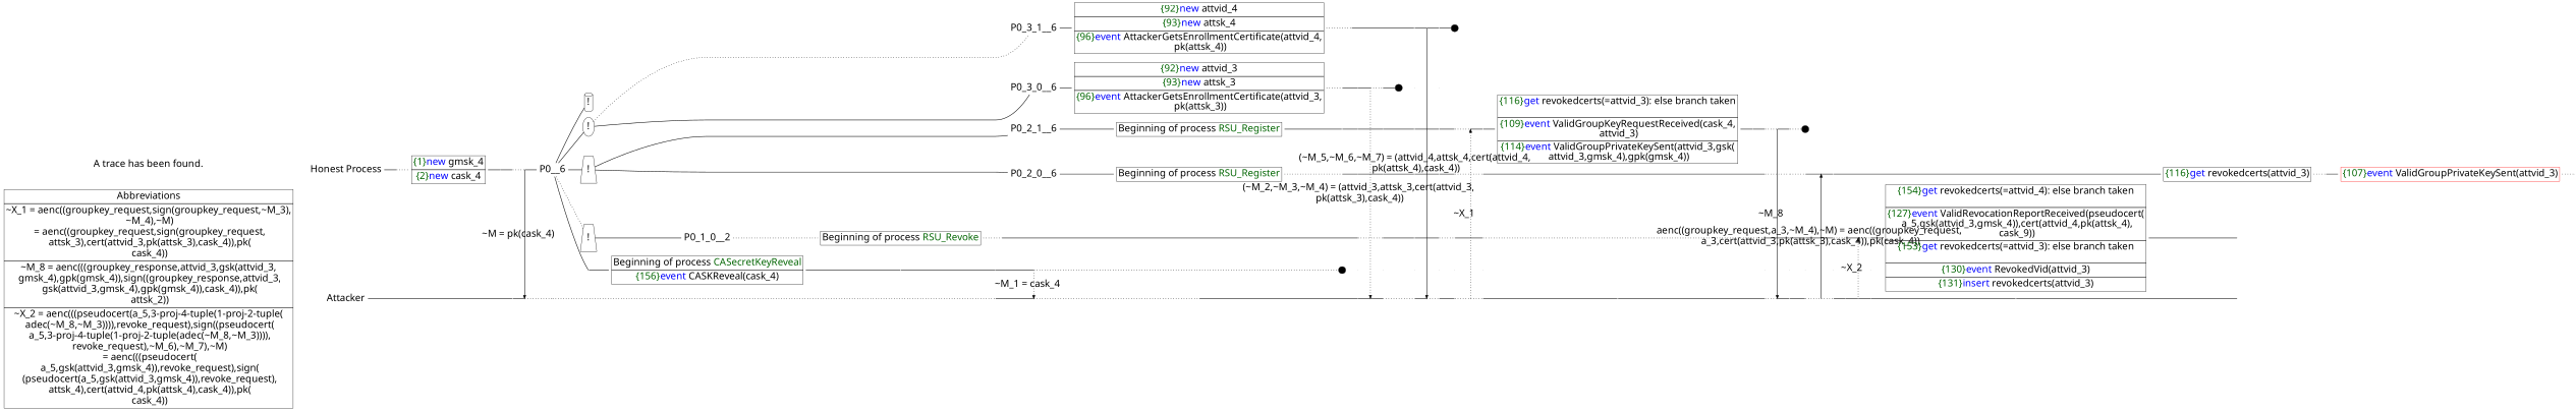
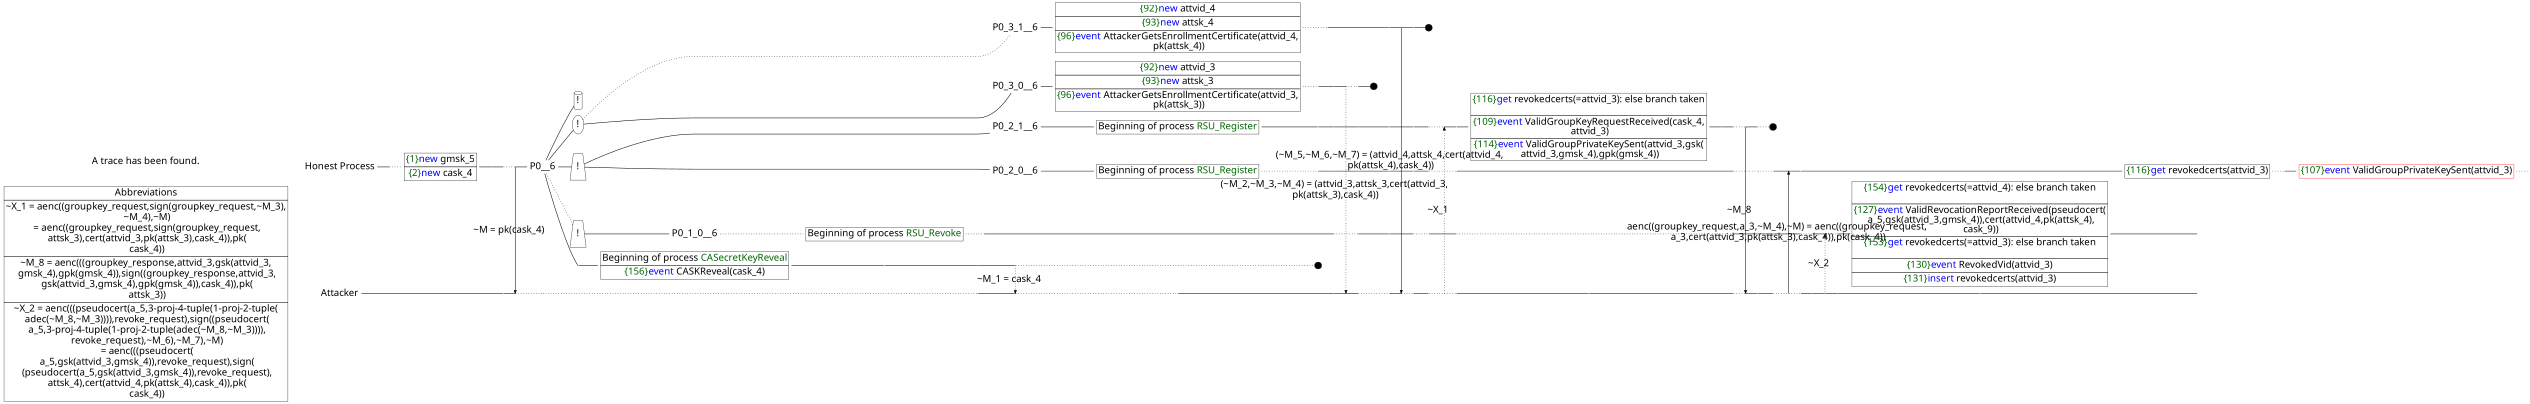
  digraph {
    fontname="Noto Sans"
    ordering=out
    rankdir=LR
    node [fontname="Noto Sans" fontsize=30 shape=point]
    edge [arrowhead=none fontname="Noto Sans" fontsize=30 penwidth=1.6 style=solid weight=100]
    n1 [height=0 label="Honest Process" shape=plaintext width=0]
    n2 [height=0 label=Attacker shape=plaintext width=0]
    P0__4 [height=0 width=0]
    P__1 [height=0 width=0]
    P0__5 [height=0 width=0]
    P__2 [height=0 width=0]
    P0__6 [fixedsize=false height=0 shape=none width=0]
    P__3 [height=0 width=0]
    n9 [height=0 label="!" shape=cylinder width=0]
    n10 [height=0 label="!" shape=ellipse width=0]
    n11 [height=0 label="!" shape=trapezium width=0]
    n12 [height=0 label="!" shape=trapezium width=0]
    P0_0__6 [height=0 width=0]
    P0_0__9 [height=0 width=0]
    P__4 [height=0 width=0]
    P0_0__10 [height=0 width=0]
    P__5 [height=0 width=0]
    P0_0__11 [height=0 width=0]
    P__6 [height=0 width=0]
    P0_2_1__6 [fixedsize=false height=0 shape=none width=0]
    P0_2_0__6 [fixedsize=false height=0 shape=none width=0]
    P0_3_1__6 [fixedsize=false height=0 shape=none width=0]
    P0_3_0__6 [fixedsize=false height=0 shape=none width=0]
    P0_3_0__9 [height=0 width=0]
    P0_2_1__9 [height=0 width=0]
    P0_2_0__9 [height=0 width=0]
    P0_1_0__9 [height=0 width=0]
    P0_0__13 [height=0 style=invisible width=0]
    P__7 [height=0 width=0]
    P0_3_0__10 [height=0 width=0]
    P__8 [height=0 width=0]
    P0_3_0__11 [height=0 width=0]
    P0_2_1__10 [height=0 width=0]
    P0_2_0__10 [height=0 width=0]
    P0_1_0__10 [height=0 width=0]
    P0_0__14 [height=0 style=invisible width=0]
    P__9 [height=0 width=0]
    P0_3_1__9 [height=0 width=0]
    P0_3_0__13 [height=0 style=invisible width=0]
    P0_2_1__11 [height=0 width=0]
    P0_2_0__11 [height=0 width=0]
    P0_1_0__11 [height=0 width=0]
    P0_0__15 [height=0 style=invisible width=0]
    P__10 [height=0 width=0]
    P0_3_1__10 [height=0 width=0]
    P__11 [height=0 width=0]
    P0_3_1__11 [height=0 width=0]
    P0_3_0__14 [height=0 style=invisible width=0]
    P0_2_1__12 [height=0 width=0]
    P0_2_0__12 [height=0 width=0]
    P0_1_0__12 [height=0 width=0]
    P0_0__16 [height=0 style=invisible width=0]
    P__12 [height=0 width=0]
    P0_2_1__13 [height=0 width=0]
    P0_2_0__13 [height=0 width=0]
    P0_1_0__13 [height=0 width=0]
    P0_0__17 [height=0 style=invisible width=0]
    P__13 [height=0 width=0]
    P0_2_1__14 [height=0 width=0]
    P__14 [height=0 width=0]
    P0_2_1__15 [height=0 width=0]
    P0_2_0__14 [height=0 width=0]
    P0_1_0__14 [height=0 width=0]
    P0_0__18 [height=0 style=invisible width=0]
    P__15 [height=0 width=0]
    n66 [height=0 label=<<TABLE BORDER="0" CELLBORDER="1" CELLSPACING="0" CELLPADDING="4"> <TR><TD><FONT COLOR="darkgreen">{116}</FONT><FONT COLOR="blue">get</FONT> revokedcerts(=attvid_3): else branch taken<br/> </TD></TR><TR><TD><FONT COLOR="darkgreen">{109}</FONT><FONT COLOR="blue">event</FONT> ValidGroupKeyRequestReceived(cask_4,<br/> attvid_3)</TD></TR><TR><TD><FONT COLOR="darkgreen">{114}</FONT><FONT COLOR="blue">event</FONT> ValidGroupPrivateKeySent(attvid_3,gsk(<br/> attvid_3,gmsk_4),gpk(gmsk_4))</TD></TR></TABLE>> shape=plaintext width=0]
    P__16 [height=0 width=0]
    P0_2_1__18 [height=0 width=0]
    P0_2_0__15 [height=0 width=0]
    P0_1_0__15 [height=0 width=0]
    P0_0__19 [height=0 style=invisible width=0]
    P__17 [height=0 width=0]
    P0_1_0__20 [height=0 width=0]
    P__24 [height=0 width=0]
    P0_2_1__19 [height=0 width=0]
    P__18 [height=0 width=0]
    P0_2_1__20 [height=0 width=0]
    P0_2_0__16 [height=0 width=0]
    P0_1_0__16 [height=0 width=0]
    P0_0__20 [height=0 style=invisible width=0]
    P__19 [height=0 width=0]
    P0_2_0__17 [height=0 width=0]
    P0_1_0__17 [height=0 width=0]
    P0_0__21 [height=0 style=invisible width=0]
    P__20 [height=0 width=0]
    P0_2_0__18 [height=0 width=0]
    P__21 [height=0 width=0]
    P0_2_0__19 [height=0 width=0]
    P0_1_0__18 [height=0 width=0]
    P0_0__22 [height=0 style=invisible width=0]
    P__22 [height=0 width=0]
    P0_1_0__19 [height=0 width=0]
    P0_0__23 [height=0 style=invisible width=0]
    P__23 [height=0 width=0]
    P0_1_0__21 [height=0 width=0]
    P0_0__24 [height=0 style=invisible width=0]
    P__25 [height=0 width=0]
    n98 [height=0 label=<<TABLE BORDER="0" CELLBORDER="1" CELLSPACING="0" CELLPADDING="4"> <TR><TD><FONT COLOR="darkgreen">{154}</FONT><FONT COLOR="blue">get</FONT> revokedcerts(=attvid_4): else branch taken<br/> </TD></TR><TR><TD><FONT COLOR="darkgreen">{127}</FONT><FONT COLOR="blue">event</FONT> ValidRevocationReportReceived(pseudocert(<br/> a_5,gsk(attvid_3,gmsk_4)),cert(attvid_4,pk(attsk_4),<br/> cask_9))</TD></TR><TR><TD><FONT COLOR="darkgreen">{153}</FONT><FONT COLOR="blue">get</FONT> revokedcerts(=attvid_3): else branch taken<br/> </TD></TR><TR><TD><FONT COLOR="darkgreen">{130}</FONT><FONT COLOR="blue">event</FONT> RevokedVid(attvid_3)</TD></TR><TR><TD><FONT COLOR="darkgreen">{131}</FONT><FONT COLOR="blue">insert </FONT>revokedcerts(attvid_3)</TD></TR></TABLE>> shape=plaintext width=0]
    P__26 [height=0 width=0]
    n100 [height=0 label=<<TABLE BORDER="0" CELLBORDER="1" CELLSPACING="0" CELLPADDING="4"> <TR><TD><FONT COLOR="darkgreen">{116}</FONT><FONT COLOR="blue">get </FONT>revokedcerts(attvid_3)</TD></TR></TABLE>> shape=plaintext width=0]
    P__27 [height=0 width=0]
    P0__1 [height=0 width=0]
-   P0_1_0__6 [fixedsize=false height=0 shape=none width=0 label=P0_1_0__2]
+   P0_1_0__6 [fixedsize=false height=0 shape=none width=0]
    n104 [height=0 label=<<TABLE BORDER="0" CELLBORDER="1" CELLSPACING="0" CELLPADDING="4"> <TR><TD>Beginning of process <FONT COLOR="darkgreen">CASecretKeyReveal</FONT></TD></TR><TR><TD><FONT COLOR="darkgreen">{156}</FONT><FONT COLOR="blue">event</FONT> CASKReveal(cask_4)</TD></TR></TABLE>> shape=plaintext width=0]
    P0_0__12 [height=0.3 width=0.3]
    n106 [height=0 label=<<TABLE BORDER="0" CELLBORDER="1" CELLSPACING="0" CELLPADDING="4"> <TR><TD>Beginning of process <FONT COLOR="darkgreen">RSU_Register</FONT></TD></TR></TABLE>> shape=plaintext width=0]
    n107 [height=0 label=<<TABLE BORDER="0" CELLBORDER="1" CELLSPACING="0" CELLPADDING="4"> <TR><TD>Beginning of process <FONT COLOR="darkgreen">RSU_Register</FONT></TD></TR></TABLE>> shape=plaintext width=0]
    n108 [height=0 label=<<TABLE BORDER="0" CELLBORDER="1" CELLSPACING="0" CELLPADDING="4"> <TR><TD><FONT COLOR="darkgreen">{92}</FONT><FONT COLOR="blue">new </FONT>attvid_4</TD></TR><TR><TD><FONT COLOR="darkgreen">{93}</FONT><FONT COLOR="blue">new </FONT>attsk_4</TD></TR><TR><TD><FONT COLOR="darkgreen">{96}</FONT><FONT COLOR="blue">event</FONT> AttackerGetsEnrollmentCertificate(attvid_4,<br/> pk(attsk_4))</TD></TR></TABLE>> shape=plaintext width=0]
    n109 [height=0 label=<<TABLE BORDER="0" CELLBORDER="1" CELLSPACING="0" CELLPADDING="4"> <TR><TD><FONT COLOR="darkgreen">{92}</FONT><FONT COLOR="blue">new </FONT>attvid_3</TD></TR><TR><TD><FONT COLOR="darkgreen">{93}</FONT><FONT COLOR="blue">new </FONT>attsk_3</TD></TR><TR><TD><FONT COLOR="darkgreen">{96}</FONT><FONT COLOR="blue">event</FONT> AttackerGetsEnrollmentCertificate(attvid_3,<br/> pk(attsk_3))</TD></TR></TABLE>> shape=plaintext width=0]
    P0_3_0__12 [height=0.3 width=0.3]
    P0_3_1__12 [height=0.3 width=0.3]
    P0_2_1__17 [height=0 width=0]
    P0_2_1__21 [height=0.3 width=0.3]
    P0_1_0__23 [height=0 width=0]
    P0_2_0__21 [height=0 width=0]
    n116 [height=0 label=<A trace has been found.<br/> > shape=plaintext width=0]
-   n117 [height=0 label=<<TABLE BORDER="0" CELLBORDER="1" CELLSPACING="0" CELLPADDING="4"> <TR><TD><FONT COLOR="darkgreen">{1}</FONT><FONT COLOR="blue">new </FONT>gmsk_4</TD></TR><TR><TD><FONT COLOR="darkgreen">{2}</FONT><FONT COLOR="blue">new </FONT>cask_4</TD></TR></TABLE>> shape=plaintext width=0]
+   n117 [height=0 label=<<TABLE BORDER="0" CELLBORDER="1" CELLSPACING="0" CELLPADDING="4"> <TR><TD><FONT COLOR="darkgreen">{1}</FONT><FONT COLOR="blue">new </FONT>gmsk_5</TD></TR><TR><TD><FONT COLOR="darkgreen">{2}</FONT><FONT COLOR="blue">new </FONT>cask_4</TD></TR></TABLE>> shape=plaintext width=0]
    P0__3 [height=0 width=0]
    n119 [height=0 label=<<TABLE BORDER="0" CELLBORDER="1" CELLSPACING="0" CELLPADDING="4"> <TR><TD>Beginning of process <FONT COLOR="darkgreen">RSU_Revoke</FONT></TD></TR></TABLE>> shape=plaintext width=0]
    P0_0__8 [height=0 width=0]
    P0_1_0__8 [height=0 width=0]
    P0_2_1__8 [height=0 width=0]
    P0_2_0__8 [height=0 width=0]
    P0_3_1__8 [height=0 width=0]
    P0_3_0__8 [height=0 width=0]
    n126 [color=red height=0 label=<<TABLE BORDER="0" CELLBORDER="1" CELLSPACING="0" CELLPADDING="4"> <TR><TD><FONT COLOR="darkgreen">{107}</FONT><FONT COLOR="blue">event</FONT> ValidGroupPrivateKeySent(attvid_3)</TD></TR></TABLE>> shape=plaintext width=0]
    P0_2_0__23 [height=0 width=0]
-   n128 [height=0 label=<<TABLE BORDER="0" CELLBORDER="1" CELLSPACING="0" CELLPADDING="4"><TR> <TD> Abbreviations </TD></TR><TR><TD>~X_1 = aenc((groupkey_request,sign(groupkey_request,~M_3),<br/> ~M_4),~M)<br/> = aenc((groupkey_request,sign(groupkey_request,<br/> attsk_3),cert(attvid_3,pk(attsk_3),cask_4)),pk(<br/> cask_4))</TD></TR><TR><TD>~M_8 = aenc(((groupkey_response,attvid_3,gsk(attvid_3,<br/> gmsk_4),gpk(gmsk_4)),sign((groupkey_response,attvid_3,<br/> gsk(attvid_3,gmsk_4),gpk(gmsk_4)),cask_4)),pk(<br/> attsk_2))</TD></TR><TR><TD>~X_2 = aenc(((pseudocert(a_5,3-proj-4-tuple(1-proj-2-tuple(<br/> adec(~M_8,~M_3)))),revoke_request),sign((pseudocert(<br/> a_5,3-proj-4-tuple(1-proj-2-tuple(adec(~M_8,~M_3)))),<br/> revoke_request),~M_6),~M_7),~M)<br/> = aenc(((pseudocert(<br/> a_5,gsk(attvid_3,gmsk_4)),revoke_request),sign(<br/> (pseudocert(a_5,gsk(attvid_3,gmsk_4)),revoke_request),<br/> attsk_4),cert(attvid_4,pk(attsk_4),cask_4)),pk(<br/> cask_4))</TD></TR></TABLE>> shape=plaintext width=0]
+   n128 [height=0 label=<<TABLE BORDER="0" CELLBORDER="1" CELLSPACING="0" CELLPADDING="4"><TR> <TD> Abbreviations </TD></TR><TR><TD>~X_1 = aenc((groupkey_request,sign(groupkey_request,~M_3),<br/> ~M_4),~M)<br/> = aenc((groupkey_request,sign(groupkey_request,<br/> attsk_3),cert(attvid_3,pk(attsk_3),cask_4)),pk(<br/> cask_4))</TD></TR><TR><TD>~M_8 = aenc(((groupkey_response,attvid_3,gsk(attvid_3,<br/> gmsk_4),gpk(gmsk_4)),sign((groupkey_response,attvid_3,<br/> gsk(attvid_3,gmsk_4),gpk(gmsk_4)),cask_4)),pk(<br/> attsk_3))</TD></TR><TR><TD>~X_2 = aenc(((pseudocert(a_5,3-proj-4-tuple(1-proj-2-tuple(<br/> adec(~M_8,~M_3)))),revoke_request),sign((pseudocert(<br/> a_5,3-proj-4-tuple(1-proj-2-tuple(adec(~M_8,~M_3)))),<br/> revoke_request),~M_6),~M_7),~M)<br/> = aenc(((pseudocert(<br/> a_5,gsk(attvid_3,gmsk_4)),revoke_request),sign(<br/> (pseudocert(a_5,gsk(attvid_3,gmsk_4)),revoke_request),<br/> attsk_4),cert(attvid_4,pk(attsk_4),cask_4)),pk(<br/> cask_4))</TD></TR></TABLE>> shape=plaintext width=0]
    subgraph sub_1 {
      rank=same
      n1
      n2
    }
    subgraph sub_2 {
      rank=same
      P0__4
      P__1
    }
    subgraph sub_3 {
      rank=same
      P0_3_0__11
      P0_2_1__10
      P0_2_0__10
      P0_1_0__10
      P0_0__14
      P__9
    }
    subgraph sub_4 {
      rank=same
      P0__5
      P__2
    }
    subgraph sub_5 {
      rank=same
      P0_3_0__10
      P__8
    }
    subgraph sub_6 {
      rank=same
      P0__6
      P__3
    }
    subgraph sub_7 {
      rank=same
      n9
      n10
      n11
      n12
      P0_0__6
    }
    subgraph sub_8 {
      rank=same
      P0_0__9
      P__4
    }
    subgraph sub_9 {
      rank=same
      P0_0__10
      P__5
    }
    subgraph sub_10 {
      rank=same
      P0_3_1__10
      P__11
    }
    subgraph sub_11 {
      rank=same
      P0_0__11
      P__6
    }
    subgraph sub_12 {
      rank=same
      P0_3_1__11
      P0_3_0__14
      P0_2_1__12
      P0_2_0__12
      P0_1_0__12
      P0_0__16
      P__12
    }
    subgraph sub_13 {
      rank=same
      P0_2_1__6
      P0_2_0__6
    }
    subgraph sub_14 {
      rank=same
      P0_3_1__6
      P0_3_0__6
    }
    subgraph sub_15 {
      rank=same
      P0_3_0__9
      P0_2_1__9
      P0_2_0__9
      P0_1_0__9
      P0_0__13
      P__7
    }
    subgraph sub_16 {
      rank=same
      P0_3_1__9
      P0_3_0__13
      P0_2_1__11
      P0_2_0__11
      P0_1_0__11
      P0_0__15
      P__10
    }
    subgraph sub_17 {
      rank=same
      P0_2_1__13
      P0_2_0__13
      P0_1_0__13
      P0_0__17
      P__13
    }
    subgraph sub_18 {
      rank=same
      P0_2_1__14
      P__14
    }
    subgraph sub_19 {
      rank=same
      P0_2_1__15
      P0_2_0__14
      P0_1_0__14
      P0_0__18
      P__15
    }
    subgraph sub_20 {
      rank=same
      n66
      P__16
    }
    subgraph sub_21 {
      rank=same
      P0_2_1__18
      P0_2_0__15
      P0_1_0__15
      P0_0__19
      P__17
    }
    subgraph sub_22 {
      rank=same
      P0_1_0__20
      P__24
    }
    subgraph sub_23 {
      rank=same
      P0_2_1__19
      P__18
    }
    subgraph sub_24 {
      rank=same
      P0_2_1__20
      P0_2_0__16
      P0_1_0__16
      P0_0__20
      P__19
    }
    subgraph sub_25 {
      rank=same
      P0_2_0__17
      P0_1_0__17
      P0_0__21
      P__20
    }
    subgraph sub_26 {
      rank=same
      P0_2_0__18
      P__21
    }
    subgraph sub_27 {
      rank=same
      P0_2_0__19
      P0_1_0__18
      P0_0__22
      P__22
    }
    subgraph sub_28 {
      rank=same
      P0_1_0__19
      P0_0__23
      P__23
    }
    subgraph sub_29 {
      rank=same
      P0_1_0__21
      P0_0__24
      P__25
    }
    subgraph sub_30 {
      rank=same
      n98
      P__26
    }
    subgraph sub_31 {
      rank=same
      n100
      P__27
    }
    n1 -> P0__1
    n2 -> P__1 [style=bold]
    P0__4 -> P0__5 [style=dotted]
    P__1 -> P__2 [style=bold]
    P0__5 -> P__2 [arrowhead=normal label=<~M = pk(cask_4)> weight=""]
    P0__5 -> P0__6
    P__2 -> P__3 [style=dotted]
    P0__6 -> n9 [weight=""]
    P0__6 -> n10 [style=bold weight=""]
    P0__6 -> n11 [weight=""]
    P0__6 -> n12 [style=dotted weight=""]
    P0__6 -> P0_0__6 [weight=""]
    P__3 -> P__4 [style=dotted]
    n10 -> P0_3_1__6 [style=dotted weight=""]
    n10 -> P0_3_0__6 [weight=""]
    n11 -> P0_2_1__6 [style=bold weight=""]
    n11 -> P0_2_0__6 [weight=""]
    n12 -> P0_1_0__6
    P0_0__6 -> n104 [style=bold]
    P0_0__9 -> P0_0__10
    P__4 -> P__5
    P0_0__10 -> P__5 [arrowhead=normal label=<~M_1 = cask_4> style=dotted weight=""]
    P0_0__10 -> P0_0__11 [style=dotted]
    P__5 -> P__6 [style=dotted]
    P0_0__11 -> P0_0__12 [style=dotted]
    P__6 -> P__7 [style=bold]
    P0_2_1__6 -> n106
    P0_2_0__6 -> n107 [style=bold]
    P0_3_1__6 -> n108
    P0_3_0__6 -> n109 [style=bold]
    P0_3_0__9 -> P0_3_0__10 [style=bold]
    P0_2_1__9 -> P0_2_1__10 [style=bold]
    P0_2_0__9 -> P0_2_0__10
    P0_1_0__9 -> P0_1_0__10 [style=dotted]
    P0_0__13 -> P0_0__14 [style=invisible]
    P__7 -> P__8 [style=bold]
    P0_3_0__10 -> P__8 [arrowhead=normal label=<(~M_2,~M_3,~M_4) = (attvid_3,attsk_3,cert(attvid_3,<br/> pk(attsk_3),cask_4))> style=dotted weight=""]
    P0_3_0__10 -> P0_3_0__11 [style=dotted]
    P__8 -> P__9 [style=bold]
    P0_3_0__11 -> P0_3_0__12 [style=bold]
    P0_2_1__10 -> P0_2_1__11
    P0_2_0__10 -> P0_2_0__11
    P0_1_0__10 -> P0_1_0__11
    P0_0__14 -> P0_0__15 [style=invisible]
    P__9 -> P__10 [style=dotted]
    P0_3_1__9 -> P0_3_1__10
    P0_3_0__13 -> P0_3_0__14 [style=invisible]
    P0_2_1__11 -> P0_2_1__12
    P0_2_0__11 -> P0_2_0__12
    P0_1_0__11 -> P0_1_0__12 [style=bold]
    P0_0__15 -> P0_0__16 [style=invisible]
    P__10 -> P__11 [style=bold]
    P0_3_1__10 -> P__11 [arrowhead=normal label=<(~M_5,~M_6,~M_7) = (attvid_4,attsk_4,cert(attvid_4,<br/> pk(attsk_4),cask_4))> weight=""]
    P0_3_1__10 -> P0_3_1__11 [style=bold]
    P__11 -> P__12 [style=dotted]
    P0_3_1__11 -> P0_3_1__12 [style=bold]
    P0_2_1__12 -> P0_2_1__13
    P0_2_0__12 -> P0_2_0__13
    P0_1_0__12 -> P0_1_0__13 [style=dotted]
    P0_0__16 -> P0_0__17 [style=invisible]
    P__12 -> P__13
    P0_2_1__13 -> P0_2_1__14 [style=dotted]
    P0_2_0__13 -> P0_2_0__14 [style=dotted]
    P0_1_0__13 -> P0_1_0__14 [style=bold]
    P0_0__17 -> P0_0__18 [style=invisible]
    P__13 -> P__14 [style=dotted]
    P0_2_1__14 -> P__14 [arrowhead=normal dir=back label=<~X_1> style=dotted weight=""]
    P0_2_1__14 -> P0_2_1__15
    P__14 -> P__15 [style=dotted]
    P0_2_1__15 -> n66
    P0_2_0__14 -> P0_2_0__15
    P0_1_0__14 -> P0_1_0__15 [style=dotted]
    P0_0__18 -> P0_0__19 [style=invisible]
    P__15 -> P__16 [style=bold]
    n66 -> P0_2_1__17
    P__16 -> P__17
    P0_2_1__18 -> P0_2_1__19 [style=dotted]
    P0_2_0__15 -> P0_2_0__16 [style=dotted]
    P0_1_0__15 -> P0_1_0__16 [style=bold]
    P0_0__19 -> P0_0__20 [style=invisible]
    P__17 -> P__18 [style=dotted]
    P0_1_0__20 -> P__24 [arrowhead=normal dir=back label=<~X_2> style=dotted weight=""]
    P0_1_0__20 -> P0_1_0__21 [style=dotted]
    P__24 -> P__25 [style=bold]
    P0_2_1__19 -> P__18 [arrowhead=normal label=<~M_8> style=bold weight=""]
    P0_2_1__19 -> P0_2_1__20
    P__18 -> P__19 [style=bold]
    P0_2_1__20 -> P0_2_1__21 [style=dotted]
    P0_2_0__16 -> P0_2_0__17 [style=dotted]
    P0_1_0__16 -> P0_1_0__17 [style=bold]
    P0_0__20 -> P0_0__21 [style=invisible]
    P__19 -> P__20 [style=bold]
    P0_2_0__17 -> P0_2_0__18
    P0_1_0__17 -> P0_1_0__18 [style=bold]
    P0_0__21 -> P0_0__22 [style=invisible]
    P__20 -> P__21 [style=dotted]
    P0_2_0__18 -> P__21 [arrowhead=normal dir=back label=<aenc((groupkey_request,a_3,~M_4),~M) = aenc((groupkey_request,<br/> a_3,cert(attvid_3,pk(attsk_3),cask_4)),pk(cask_4))> style=bold weight=""]
    P0_2_0__18 -> P0_2_0__19 [style=bold]
    P__21 -> P__22 [style=dotted]
    P0_2_0__19 -> n100 [style=bold]
    P0_1_0__18 -> P0_1_0__19 [style=dotted]
    P0_0__22 -> P0_0__23 [style=invisible]
    P__22 -> P__23 [style=bold]
    P0_1_0__19 -> P0_1_0__20 [style=bold]
    P0_0__23 -> P0_0__24 [style=invisible]
    P__23 -> P__24
    P0_1_0__21 -> n98
    P__25 -> P__26 [style=bold]
    n98 -> P0_1_0__23
    P__26 -> P__27
    n100 -> P0_2_0__21 [style=dotted]
    P0__1 -> n117 [style=dotted]
    P0_1_0__6 -> n119 [style=dotted]
    n104 -> P0_0__8 [style=bold]
    P0_0__12 -> P0_0__13 [style=invisible]
    n106 -> P0_2_1__8 [style=bold]
    n107 -> P0_2_0__8 [style=dotted]
    n108 -> P0_3_1__8 [style=dotted]
    n109 -> P0_3_0__8 [style=dotted]
    P0_3_0__12 -> P0_3_0__13 [style=invisible]
    P0_2_1__17 -> P0_2_1__18 [style=bold]
    P0_2_0__21 -> n126 [style=bold]
    n116 -> n1 [style=invisible]
    n117 -> P0__3 [style=bold]
    P0__3 -> P0__4 [style=bold]
    n119 -> P0_1_0__8 [style=dotted]
    P0_0__8 -> P0_0__9
    P0_1_0__8 -> P0_1_0__9
    P0_2_1__8 -> P0_2_1__9
    P0_2_0__8 -> P0_2_0__9
    P0_3_1__8 -> P0_3_1__9
    P0_3_0__8 -> P0_3_0__9 [style=bold]
    n126 -> P0_2_0__23 [style=dotted]
    n128 -> n2 [style=invisible]
  }
